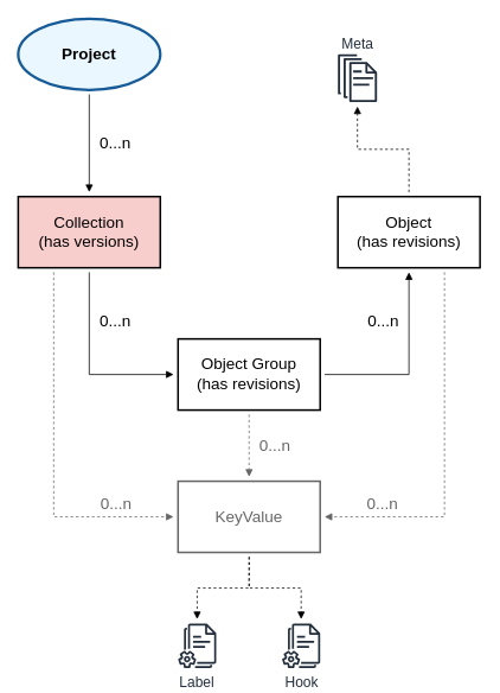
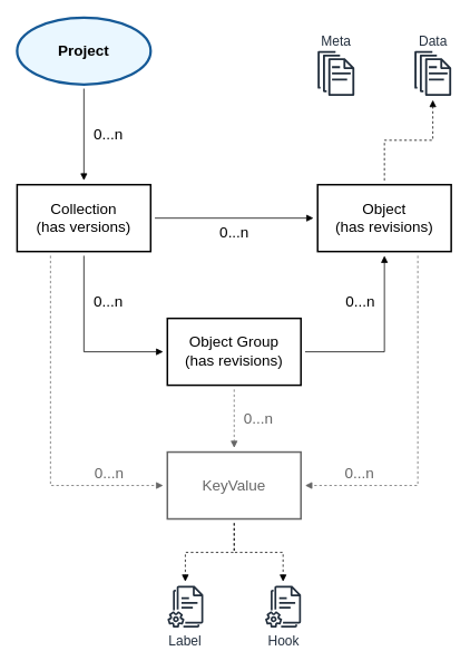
  <mxCell id="0" />
  <mxCell id="1" parent="0" />
  <mxCell id="2" value="0...n" style="edgeStyle=orthogonalEdgeStyle;rounded=0;orthogonalLoop=1;jettySize=auto;html=1;fontSize=18;endArrow=block;endFill=1;sourcePerimeterSpacing=5;targetPerimeterSpacing=5;labelPosition=right;verticalLabelPosition=middle;align=left;verticalAlign=middle;labelBackgroundColor=none;" parent="1" source="3" target="6" edge="1"><mxGeometry y="10" relative="1" as="geometry"><mxPoint as="offset" /></mxGeometry></mxCell>
  <mxCell id="3" value="Project" style="ellipse;whiteSpace=wrap;html=1;fontSize=18;fontStyle=1;strokeWidth=3;fillColor=#eaf7ff;strokeColor=#165a97;" parent="1" vertex="1"><mxGeometry x="20.01" y="20" width="160" height="80" as="geometry" /></mxCell>
+ <mxCell id="4" value="0...n" style="edgeStyle=orthogonalEdgeStyle;rounded=0;orthogonalLoop=1;jettySize=auto;html=1;fontSize=18;endArrow=block;endFill=1;sourcePerimeterSpacing=5;targetPerimeterSpacing=5;labelPosition=center;verticalLabelPosition=bottom;align=center;verticalAlign=top;labelBackgroundColor=none;" parent="1" source="6" target="10" edge="1"><mxGeometry relative="1" as="geometry" /></mxCell>
  <mxCell id="5" value="&lt;div&gt;0...n&lt;/div&gt;" style="edgeStyle=orthogonalEdgeStyle;rounded=0;orthogonalLoop=1;jettySize=auto;html=1;fontSize=18;endArrow=block;endFill=1;sourcePerimeterSpacing=5;targetPerimeterSpacing=5;labelPosition=right;verticalLabelPosition=middle;align=left;verticalAlign=middle;spacingLeft=10;labelBackgroundColor=none;" parent="1" source="6" target="7" edge="1"><mxGeometry x="-0.476" relative="1" as="geometry"><Array as="points"><mxPoint x="100" y="420" /></Array><mxPoint as="offset" /></mxGeometry></mxCell>
- <mxCell id="6" value="&lt;div&gt;Collection&lt;/div&gt;&lt;div&gt;(has versions)&lt;/div&gt;" style="rounded=0;whiteSpace=wrap;html=1;fontSize=18;fontStyle=0;strokeWidth=2;fillColor=#f8cecc;" parent="1" vertex="1"><mxGeometry x="20.01" y="220" width="160" height="80" as="geometry" /></mxCell>
+ <mxCell id="6" value="&lt;div&gt;Collection&lt;/div&gt;&lt;div&gt;(has versions)&lt;/div&gt;" style="rounded=0;whiteSpace=wrap;html=1;fontSize=18;fontStyle=0;strokeWidth=2;" parent="1" vertex="1"><mxGeometry x="20.01" y="220" width="160" height="80" as="geometry" /></mxCell>
  <mxCell id="7" value="&lt;div&gt;Object Group&lt;/div&gt;&lt;div&gt;(has revisions)&lt;br&gt;&lt;/div&gt;" style="rounded=0;whiteSpace=wrap;html=1;fontSize=18;fontStyle=0;strokeWidth=2;" parent="1" vertex="1"><mxGeometry x="200" y="380" width="160" height="80" as="geometry" /></mxCell>
- <mxCell id="8" style="edgeStyle=orthogonalEdgeStyle;rounded=0;orthogonalLoop=1;jettySize=auto;html=1;fontSize=14;endArrow=block;endFill=1;sourcePerimeterSpacing=5;targetPerimeterSpacing=5;dashed=1;labelBackgroundColor=none;" parent="1" source="10" target="11" edge="1"><mxGeometry relative="1" as="geometry" /></mxCell>
+ <mxCell id="9" style="edgeStyle=orthogonalEdgeStyle;rounded=0;orthogonalLoop=1;jettySize=auto;html=1;dashed=1;fontSize=14;endArrow=block;endFill=1;sourcePerimeterSpacing=5;targetPerimeterSpacing=5;labelBackgroundColor=none;" parent="1" source="10" target="12" edge="1"><mxGeometry relative="1" as="geometry" /></mxCell>
  <mxCell id="10" value="&lt;div&gt;Object&lt;/div&gt;&lt;div&gt;(has revisions)&lt;br&gt;&lt;/div&gt;" style="rounded=0;whiteSpace=wrap;html=1;fontSize=18;fontStyle=0;strokeWidth=2;" parent="1" vertex="1"><mxGeometry x="380.01" y="220" width="160" height="80" as="geometry" /></mxCell>
  <mxCell id="11" value="Meta" style="sketch=0;outlineConnect=0;fontColor=#232F3E;gradientColor=none;fillColor=#232F3D;strokeColor=none;dashed=0;verticalLabelPosition=top;verticalAlign=bottom;align=center;html=1;fontSize=16;fontStyle=0;aspect=fixed;pointerEvents=1;shape=mxgraph.aws4.documents;strokeWidth=1;labelPosition=center;" parent="1" vertex="1"><mxGeometry x="380.01" y="60" width="44" height="53.63" as="geometry" /></mxCell>
+ <mxCell id="12" value="Data" style="sketch=0;outlineConnect=0;fontColor=#232F3E;gradientColor=none;fillColor=#232F3D;strokeColor=none;dashed=0;verticalLabelPosition=top;verticalAlign=bottom;align=center;html=1;fontSize=16;fontStyle=0;aspect=fixed;pointerEvents=1;shape=mxgraph.aws4.documents;strokeWidth=1;labelPosition=center;" parent="1" vertex="1"><mxGeometry x="496.01" y="60" width="44" height="53.63" as="geometry" /></mxCell>
  <mxCell id="13" value="&lt;div&gt;0...n&lt;/div&gt;" style="edgeStyle=orthogonalEdgeStyle;rounded=0;orthogonalLoop=1;jettySize=auto;html=1;fontSize=18;endArrow=block;endFill=1;sourcePerimeterSpacing=5;targetPerimeterSpacing=5;labelPosition=left;verticalLabelPosition=middle;align=right;verticalAlign=middle;spacingLeft=0;labelBackgroundColor=none;spacingRight=10;" parent="1" source="7" target="10" edge="1"><mxGeometry x="0.476" relative="1" as="geometry"><mxPoint x="110.01" y="315" as="sourcePoint" /><mxPoint x="110.01" y="465" as="targetPoint" /><mxPoint as="offset" /></mxGeometry></mxCell>
  <mxCell id="14" style="edgeStyle=orthogonalEdgeStyle;rounded=0;orthogonalLoop=1;jettySize=auto;html=1;dashed=1;targetPerimeterSpacing=5;sourcePerimeterSpacing=5;endArrow=block;endFill=1;labelBackgroundColor=none;" parent="1" source="15" target="19" edge="1"><mxGeometry relative="1" as="geometry" /></mxCell>
  <mxCell id="15" value="&lt;div&gt;KeyValue&lt;/div&gt;" style="rounded=0;whiteSpace=wrap;html=1;fontSize=18;fontStyle=0;strokeWidth=2;strokeColor=#666;fontColor=#666;dashed=0;" parent="1" vertex="1"><mxGeometry x="200" y="540" width="160" height="80" as="geometry" /></mxCell>
  <mxCell id="16" value="0...n" style="edgeStyle=orthogonalEdgeStyle;rounded=0;orthogonalLoop=1;jettySize=auto;html=1;fontSize=18;endArrow=block;endFill=1;sourcePerimeterSpacing=5;targetPerimeterSpacing=5;labelPosition=right;verticalLabelPosition=middle;align=left;verticalAlign=middle;spacingLeft=10;dashed=1;strokeColor=#666666;fontColor=#666666;labelBackgroundColor=none;" parent="1" source="7" target="15" edge="1"><mxGeometry relative="1" as="geometry"><mxPoint x="20.01" y="620" as="sourcePoint" /><mxPoint x="360.01" y="590" as="targetPoint" /><mxPoint as="offset" /><Array as="points"><mxPoint x="280" y="600" /><mxPoint x="280" y="600" /></Array></mxGeometry></mxCell>
  <mxCell id="17" value="&lt;div style=&quot;font-size: 18px;&quot;&gt;0...n&lt;br style=&quot;font-size: 18px;&quot;&gt;&lt;/div&gt;" style="edgeStyle=orthogonalEdgeStyle;rounded=0;orthogonalLoop=1;jettySize=auto;html=1;fontSize=18;endArrow=block;endFill=1;sourcePerimeterSpacing=5;targetPerimeterSpacing=5;labelPosition=center;verticalLabelPosition=top;align=center;verticalAlign=bottom;spacingLeft=0;dashed=1;strokeColor=#666666;fontColor=#666666;labelBackgroundColor=none;" parent="1" source="10" target="15" edge="1"><mxGeometry x="0.683" relative="1" as="geometry"><mxPoint x="110.01" y="555" as="sourcePoint" /><mxPoint x="270.01" y="665" as="targetPoint" /><mxPoint as="offset" /><Array as="points"><mxPoint x="500" y="580" /></Array></mxGeometry></mxCell>
  <mxCell id="18" value="0...n" style="edgeStyle=orthogonalEdgeStyle;rounded=0;orthogonalLoop=1;jettySize=auto;html=1;fontSize=18;endArrow=block;endFill=1;sourcePerimeterSpacing=5;targetPerimeterSpacing=5;labelPosition=center;verticalLabelPosition=top;align=center;verticalAlign=bottom;spacingLeft=0;dashed=1;strokeColor=#666666;fontColor=#666666;labelBackgroundColor=none;" parent="1" source="6" target="15" edge="1"><mxGeometry x="0.683" relative="1" as="geometry"><mxPoint x="110.053" y="555" as="sourcePoint" /><mxPoint x="269.967" y="665" as="targetPoint" /><mxPoint as="offset" /><Array as="points"><mxPoint x="60" y="580" /></Array></mxGeometry></mxCell>
  <mxCell id="19" value="Label" style="sketch=0;outlineConnect=0;fontColor=#232F3E;gradientColor=none;fillColor=#232F3D;strokeColor=none;dashed=0;verticalLabelPosition=bottom;verticalAlign=top;align=center;html=1;fontSize=16;fontStyle=0;aspect=fixed;pointerEvents=1;shape=mxgraph.aws4.documents2;" parent="1" vertex="1"><mxGeometry x="200" y="700" width="42.95" height="50" as="geometry" /></mxCell>
  <mxCell id="20" value="Hook" style="sketch=0;outlineConnect=0;fontColor=#232F3E;gradientColor=none;fillColor=#232F3D;strokeColor=none;dashed=0;verticalLabelPosition=bottom;verticalAlign=top;align=center;html=1;fontSize=16;fontStyle=0;aspect=fixed;pointerEvents=1;shape=mxgraph.aws4.documents2;" parent="1" vertex="1"><mxGeometry x="317.05" y="700" width="42.95" height="50" as="geometry" /></mxCell>
  <mxCell id="21" style="edgeStyle=orthogonalEdgeStyle;rounded=0;orthogonalLoop=1;jettySize=auto;html=1;dashed=1;targetPerimeterSpacing=5;sourcePerimeterSpacing=5;endArrow=block;endFill=1;labelBackgroundColor=none;" parent="1" source="15" target="20" edge="1"><mxGeometry relative="1" as="geometry"><mxPoint x="289.99" y="755" as="sourcePoint" /><mxPoint x="231.49" y="812.076" as="targetPoint" /></mxGeometry></mxCell>
